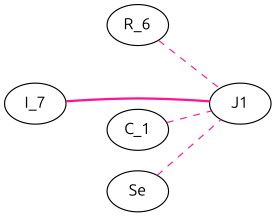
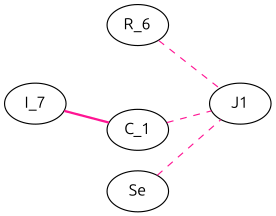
  graph {
    fontname=Ubuntu
    rankdir=LR
    node [causality=false fontname=Ubuntu]
    edge [color=deeppink fontname=Ubuntu style=dashed]
    n1 [label=R_6 state_var="Any[]" sys="ODESystem(Equation[e(t) ~ R*f(t)], t, Term{Real, Base.ImmutableDict{DataType, Any}}[e(t), f(t)], Sym{Real, Base.ImmutableDict{DataType, Any}}[R], Dict{Any, Any}(:f => f(t), :R => R, :e => e(t)), Any[], Equation[], Base.RefValue{Vector{Num}}(Num[]), Base.RefValue{Any}(Matrix{Num}(undef, 0, 0)), Base.RefValue{Any}(Matrix{Num}(undef, 0, 0)), Base.RefValue{Matrix{Num}}(Matrix{Num}(undef, 0, 0)), Base.RefValue{Matrix{Num}}(Matrix{Num}(undef, 0, 0)), :R_1, ODESystem[], Dict{Any, Any}(), nothing, nothing, nothing)" type=R]
    J1 [eqns="Equation[0 ~ Se₊e(t) - C_1₊e(t) - I_1₊e(t) - R_1₊e(t), Se₊f(t) ~ I_1₊f(t), I_1₊f(t) ~ C_1₊f(t), C_1₊f(t) ~ R_1₊f(t)]" ps="Any[]" sys="ODESystem(Equation[0 ~ Se₊e(t) - C_1₊e(t) - I_1₊e(t) - R_1₊e(t), Se₊f(t) ~ I_1₊f(t), I_1₊f(t) ~ C_1₊f(t), C_1₊f(t) ~ R_1₊f(t)], t, Any[], Any[], Dict{Any, Any}(), Any[], Equation[], Base.RefValue{Vector{Num}}(Num[]), Base.RefValue{Any}(Matrix{Num}(undef, 0, 0)), Base.RefValue{Any}(Matrix{Num}(undef, 0, 0)), Base.RefValue{Matrix{Num}}(Matrix{Num}(undef, 0, 0)), Base.RefValue{Matrix{Num}}(Matrix{Num}(undef, 0, 0)), :J1, ODESystem[], Dict{Any, Any}(), nothing, nothing, nothing)" type=J1 causality=""]
    C_1 [state_var="Num[C_1₊q(t)]" sys="ODESystem(Equation[Differential(t)(q(t)) ~ f(t), e(t) ~ q(t)*(C^-1)], t, Term{Real, Base.ImmutableDict{DataType, Any}}[e(t), f(t), q(t)], Sym{Real, Base.ImmutableDict{DataType, Any}}[C], Dict{Any, Any}(:f => f(t), :e => e(t), :q => q(t), :C => C), Any[], Equation[], Base.RefValue{Vector{Num}}(Num[]), Base.RefValue{Any}(Matrix{Num}(undef, 0, 0)), Base.RefValue{Any}(Matrix{Num}(undef, 0, 0)), Base.RefValue{Matrix{Num}}(Matrix{Num}(undef, 0, 0)), Base.RefValue{Matrix{Num}}(Matrix{Num}(undef, 0, 0)), :C_1, ODESystem[], Dict{Any, Any}(), nothing, nothing, nothing)" type=C]
    n4 [label=I_7 state_var="Num[I_1₊p(t)]" sys="ODESystem(Equation[Differential(t)(p(t)) ~ e(t), f(t) ~ p(t)*(I^-1)], t, Term{Real, Base.ImmutableDict{DataType, Any}}[e(t), f(t), p(t)], Sym{Real, Base.ImmutableDict{DataType, Any}}[I], Dict{Any, Any}(:f => f(t), :I => I, :p => p(t), :e => e(t)), Any[], Equation[], Base.RefValue{Vector{Num}}(Num[]), Base.RefValue{Any}(Matrix{Num}(undef, 0, 0)), Base.RefValue{Any}(Matrix{Num}(undef, 0, 0)), Base.RefValue{Matrix{Num}}(Matrix{Num}(undef, 0, 0)), Base.RefValue{Matrix{Num}}(Matrix{Num}(undef, 0, 0)), :I_1, ODESystem[], Dict{Any, Any}(), nothing, nothing, nothing)" type=I]
    Se [state_var="Num[Se₊e(t)]" sys="ODESystem(Equation[0 ~ e(t) - Se(t)], t, Term{Real, Base.ImmutableDict{DataType, Any}}[e(t), f(t)], Term{Real, Base.ImmutableDict{DataType, Any}}[Se(t)], Dict{Any, Any}(:f => f(t), :e => e(t), :Se => Se(t)), Any[], Equation[], Base.RefValue{Vector{Num}}(Num[]), Base.RefValue{Any}(Matrix{Num}(undef, 0, 0)), Base.RefValue{Any}(Matrix{Num}(undef, 0, 0)), Base.RefValue{Matrix{Num}}(Matrix{Num}(undef, 0, 0)), Base.RefValue{Matrix{Num}}(Matrix{Num}(undef, 0, 0)), :Se, ODESystem[], Dict{Any, Any}(), nothing, nothing, nothing)" type=Se]
    n1 -- J1
    C_1 -- J1
-   n4 -- J1 [style=bold]
+   n4 -- C_1 [style=bold]
    Se -- J1
  }
